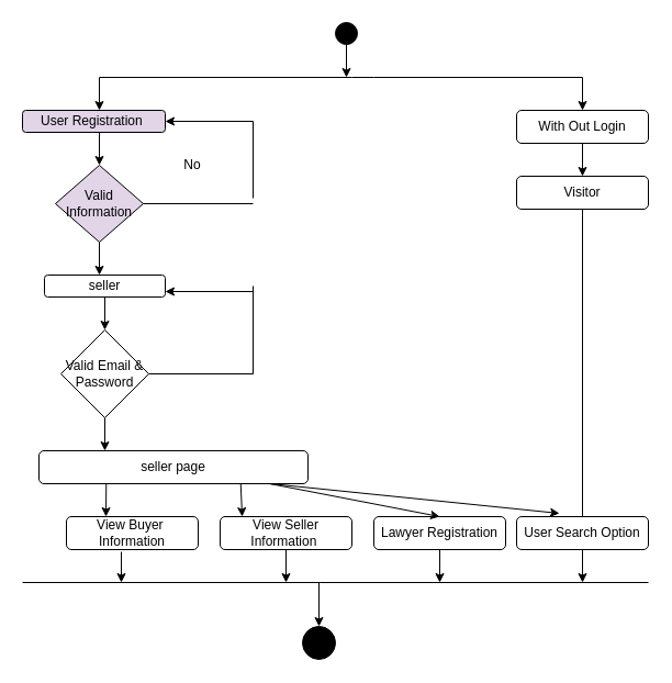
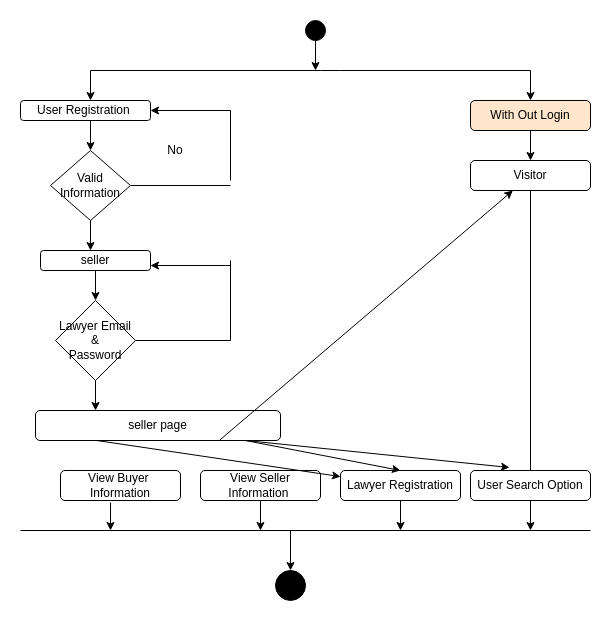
  <mxCell id="0" />
  <mxCell id="1" parent="0" />
  <mxCell id="2" value="" style="ellipse;whiteSpace=wrap;html=1;aspect=fixed;fillColor=#000000;" vertex="1" parent="1"><mxGeometry x="305" y="20" width="20" height="20" as="geometry" /></mxCell>
  <mxCell id="3" value="" style="endArrow=classic;html=1;exitX=0.5;exitY=1;exitDx=0;exitDy=0;" edge="1" parent="1" source="2"><mxGeometry width="50" height="50" relative="1" as="geometry"><mxPoint x="370" y="280" as="sourcePoint" /><mxPoint x="315" y="70" as="targetPoint" /></mxGeometry></mxCell>
  <mxCell id="4" value="" style="endArrow=none;html=1;" edge="1" parent="1"><mxGeometry width="50" height="50" relative="1" as="geometry"><mxPoint x="90" y="70" as="sourcePoint" /><mxPoint x="530" y="70" as="targetPoint" /><Array as="points"><mxPoint x="330" y="70" /></Array></mxGeometry></mxCell>
  <mxCell id="5" value="" style="endArrow=classic;html=1;" edge="1" parent="1"><mxGeometry width="50" height="50" relative="1" as="geometry"><mxPoint x="530" y="70" as="sourcePoint" /><mxPoint x="530" y="100" as="targetPoint" /></mxGeometry></mxCell>
  <mxCell id="6" value="" style="endArrow=classic;html=1;" edge="1" parent="1"><mxGeometry width="50" height="50" relative="1" as="geometry"><mxPoint x="90" y="70" as="sourcePoint" /><mxPoint x="90" y="100" as="targetPoint" /></mxGeometry></mxCell>
- <mxCell id="7" value="User Registration&amp;nbsp;" style="rounded=1;whiteSpace=wrap;html=1;strokeColor=#000000;fillColor=#e1d5e7;" vertex="1" parent="1"><mxGeometry x="20" y="100" width="130" height="20" as="geometry" /></mxCell>
+ <mxCell id="7" value="User Registration&amp;nbsp;" style="rounded=1;whiteSpace=wrap;html=1;strokeColor=#000000;" vertex="1" parent="1"><mxGeometry x="20" y="100" width="130" height="20" as="geometry" /></mxCell>
  <mxCell id="8" value="" style="endArrow=classic;html=1;fontStyle=1" edge="1" parent="1"><mxGeometry width="50" height="50" relative="1" as="geometry"><mxPoint x="90" y="120" as="sourcePoint" /><mxPoint x="90" y="150" as="targetPoint" /></mxGeometry></mxCell>
- <mxCell id="9" value="Valid&lt;br&gt;Information" style="rhombus;whiteSpace=wrap;html=1;strokeColor=#000000;fillColor=#e1d5e7;" vertex="1" parent="1"><mxGeometry x="50" y="150" width="80" height="70" as="geometry" /></mxCell>
+ <mxCell id="9" value="Valid&lt;br&gt;Information" style="rhombus;whiteSpace=wrap;html=1;strokeColor=#000000;" vertex="1" parent="1"><mxGeometry x="50" y="150" width="80" height="70" as="geometry" /></mxCell>
  <mxCell id="10" value="" style="endArrow=none;html=1;exitX=1;exitY=0.5;exitDx=0;exitDy=0;" edge="1" parent="1" source="9"><mxGeometry width="50" height="50" relative="1" as="geometry"><mxPoint x="370" y="270" as="sourcePoint" /><mxPoint x="230" y="185" as="targetPoint" /></mxGeometry></mxCell>
  <mxCell id="11" value="" style="endArrow=classic;html=1;entryX=1;entryY=0.5;entryDx=0;entryDy=0;" edge="1" parent="1" target="7"><mxGeometry width="50" height="50" relative="1" as="geometry"><mxPoint x="230" y="110" as="sourcePoint" /><mxPoint x="420" y="220" as="targetPoint" /></mxGeometry></mxCell>
  <mxCell id="12" value="" style="endArrow=none;html=1;" edge="1" parent="1"><mxGeometry width="50" height="50" relative="1" as="geometry"><mxPoint x="230" y="180" as="sourcePoint" /><mxPoint x="230" y="110" as="targetPoint" /></mxGeometry></mxCell>
  <mxCell id="13" value="No" style="text;html=1;strokeColor=none;fillColor=none;align=center;verticalAlign=middle;whiteSpace=wrap;rounded=0;" vertex="1" parent="1"><mxGeometry x="155" y="140" width="40" height="20" as="geometry" /></mxCell>
  <mxCell id="14" value="" style="endArrow=classic;html=1;exitX=0.5;exitY=1;exitDx=0;exitDy=0;" edge="1" parent="1" source="9"><mxGeometry width="50" height="50" relative="1" as="geometry"><mxPoint x="100" y="130" as="sourcePoint" /><mxPoint x="90" y="250" as="targetPoint" /></mxGeometry></mxCell>
  <mxCell id="15" value="seller" style="rounded=1;whiteSpace=wrap;html=1;strokeColor=#000000;" vertex="1" parent="1"><mxGeometry x="40" y="250" width="110" height="20" as="geometry" /></mxCell>
- <mxCell id="16" value="Valid Email &amp;amp;&lt;br&gt;Password" style="rhombus;whiteSpace=wrap;html=1;strokeColor=#000000;" vertex="1" parent="1"><mxGeometry x="55" y="300" width="80" height="80" as="geometry" /></mxCell>
+ <mxCell id="16" value="Lawyer Email &amp;amp;&lt;br&gt;Password" style="rhombus;whiteSpace=wrap;html=1;strokeColor=#000000;" vertex="1" parent="1"><mxGeometry x="55" y="300" width="80" height="80" as="geometry" /></mxCell>
  <mxCell id="17" value="" style="endArrow=classic;html=1;exitX=0.5;exitY=1;exitDx=0;exitDy=0;" edge="1" parent="1" source="15"><mxGeometry width="50" height="50" relative="1" as="geometry"><mxPoint x="370" y="270" as="sourcePoint" /><mxPoint x="95" y="300" as="targetPoint" /></mxGeometry></mxCell>
  <mxCell id="18" value="" style="endArrow=classic;html=1;entryX=1;entryY=0.75;entryDx=0;entryDy=0;" edge="1" parent="1" target="15"><mxGeometry width="50" height="50" relative="1" as="geometry"><mxPoint x="230" y="265" as="sourcePoint" /><mxPoint x="420" y="220" as="targetPoint" /></mxGeometry></mxCell>
  <mxCell id="19" value="" style="endArrow=none;html=1;" edge="1" parent="1"><mxGeometry width="50" height="50" relative="1" as="geometry"><mxPoint x="230" y="260" as="sourcePoint" /><mxPoint x="230" y="340" as="targetPoint" /></mxGeometry></mxCell>
  <mxCell id="20" value="" style="endArrow=none;html=1;exitX=1;exitY=0.5;exitDx=0;exitDy=0;" edge="1" parent="1" source="16"><mxGeometry width="50" height="50" relative="1" as="geometry"><mxPoint x="370" y="270" as="sourcePoint" /><mxPoint x="230" y="340" as="targetPoint" /></mxGeometry></mxCell>
  <mxCell id="21" value="seller page" style="rounded=1;whiteSpace=wrap;html=1;" vertex="1" parent="1"><mxGeometry x="35" y="410" width="245" height="30" as="geometry" /></mxCell>
  <mxCell id="22" value="" style="endArrow=classic;html=1;exitX=0.5;exitY=1;exitDx=0;exitDy=0;" edge="1" parent="1" source="16"><mxGeometry width="50" height="50" relative="1" as="geometry"><mxPoint x="360" y="420" as="sourcePoint" /><mxPoint x="95" y="410" as="targetPoint" /></mxGeometry></mxCell>
- <mxCell id="23" value="With Out Login" style="rounded=1;whiteSpace=wrap;html=1;" vertex="1" parent="1"><mxGeometry x="470" y="100" width="120" height="30" as="geometry" /></mxCell>
+ <mxCell id="23" value="With Out Login" style="rounded=1;whiteSpace=wrap;html=1;fillColor=#ffe6cc;" vertex="1" parent="1"><mxGeometry x="470" y="100" width="120" height="30" as="geometry" /></mxCell>
  <mxCell id="24" value="" style="endArrow=classic;html=1;exitX=0.5;exitY=1;exitDx=0;exitDy=0;" edge="1" parent="1" source="23"><mxGeometry width="50" height="50" relative="1" as="geometry"><mxPoint x="360" y="350" as="sourcePoint" /><mxPoint x="530" y="160" as="targetPoint" /></mxGeometry></mxCell>
  <mxCell id="25" value="Visitor" style="rounded=1;whiteSpace=wrap;html=1;" vertex="1" parent="1"><mxGeometry x="470" y="160" width="120" height="30" as="geometry" /></mxCell>
  <mxCell id="26" value="" style="endArrow=none;html=1;entryX=0.5;entryY=1;entryDx=0;entryDy=0;" edge="1" parent="1" target="25"><mxGeometry width="50" height="50" relative="1" as="geometry"><mxPoint x="530" y="470" as="sourcePoint" /><mxPoint x="410" y="300" as="targetPoint" /></mxGeometry></mxCell>
  <mxCell id="27" value="View Buyer&amp;nbsp;&lt;br&gt;Information" style="rounded=1;whiteSpace=wrap;html=1;" vertex="1" parent="1"><mxGeometry x="60" y="470" width="120" height="30" as="geometry" /></mxCell>
  <mxCell id="28" value="View Seller&lt;br&gt;Information&amp;nbsp;" style="rounded=1;whiteSpace=wrap;html=1;" vertex="1" parent="1"><mxGeometry x="200" y="470" width="120" height="30" as="geometry" /></mxCell>
  <mxCell id="29" value="Lawyer Registration" style="rounded=1;whiteSpace=wrap;html=1;" vertex="1" parent="1"><mxGeometry x="340" y="470" width="120" height="30" as="geometry" /></mxCell>
  <mxCell id="30" value="User Search Option" style="rounded=1;whiteSpace=wrap;html=1;" vertex="1" parent="1"><mxGeometry x="470" y="470" width="120" height="30" as="geometry" /></mxCell>
  <mxCell id="31" value="" style="endArrow=classic;html=1;" edge="1" parent="1" source="30"><mxGeometry width="50" height="50" relative="1" as="geometry"><mxPoint x="360" y="400" as="sourcePoint" /><mxPoint x="530" y="530" as="targetPoint" /></mxGeometry></mxCell>
- <mxCell id="32" value="" style="endArrow=classic;html=1;exitX=0.25;exitY=1;exitDx=0;exitDy=0;entryX=0.3;entryY=0;entryDx=0;entryDy=0;entryPerimeter=0;" edge="1" parent="1" source="21" target="27"><mxGeometry width="50" height="50" relative="1" as="geometry"><mxPoint x="360" y="390" as="sourcePoint" /><mxPoint x="96" y="460" as="targetPoint" /></mxGeometry></mxCell>
- <mxCell id="33" value="" style="endArrow=classic;html=1;exitX=0.75;exitY=1;exitDx=0;exitDy=0;entryX=0.167;entryY=0;entryDx=0;entryDy=0;entryPerimeter=0;" edge="1" parent="1" source="21" target="28"><mxGeometry width="50" height="50" relative="1" as="geometry"><mxPoint x="360" y="390" as="sourcePoint" /><mxPoint x="410" y="340" as="targetPoint" /></mxGeometry></mxCell>
+ <mxCell id="32" value="" style="endArrow=classic;html=1;exitX=0.25;exitY=1;exitDx=0;exitDy=0;" edge="1" parent="1" source="21" target="29"><mxGeometry width="50" height="50" relative="1" as="geometry"><mxPoint x="360" y="390" as="sourcePoint" /><mxPoint x="96" y="460" as="targetPoint" /></mxGeometry></mxCell>
+ <mxCell id="33" value="" style="endArrow=classic;html=1;exitX=0.75;exitY=1;exitDx=0;exitDy=0;" edge="1" parent="1" source="21" target="25"><mxGeometry width="50" height="50" relative="1" as="geometry"><mxPoint x="360" y="390" as="sourcePoint" /><mxPoint x="410" y="340" as="targetPoint" /></mxGeometry></mxCell>
  <mxCell id="34" value="" style="endArrow=classic;html=1;entryX=0.5;entryY=0;entryDx=0;entryDy=0;" edge="1" parent="1" target="29"><mxGeometry width="50" height="50" relative="1" as="geometry"><mxPoint x="245" y="440" as="sourcePoint" /><mxPoint x="410" y="340" as="targetPoint" /></mxGeometry></mxCell>
  <mxCell id="35" value="" style="endArrow=classic;html=1;entryX=0.325;entryY=-0.1;entryDx=0;entryDy=0;entryPerimeter=0;" edge="1" parent="1" target="30"><mxGeometry width="50" height="50" relative="1" as="geometry"><mxPoint x="245" y="440" as="sourcePoint" /><mxPoint x="410" y="340" as="targetPoint" /></mxGeometry></mxCell>
  <mxCell id="36" value="" style="endArrow=classic;html=1;exitX=0.417;exitY=1.067;exitDx=0;exitDy=0;exitPerimeter=0;" edge="1" parent="1" source="27"><mxGeometry width="50" height="50" relative="1" as="geometry"><mxPoint x="360" y="390" as="sourcePoint" /><mxPoint x="110" y="530" as="targetPoint" /></mxGeometry></mxCell>
  <mxCell id="37" value="" style="endArrow=classic;html=1;exitX=0.5;exitY=1;exitDx=0;exitDy=0;" edge="1" parent="1" source="28"><mxGeometry width="50" height="50" relative="1" as="geometry"><mxPoint x="120.04" y="512.01" as="sourcePoint" /><mxPoint x="260" y="530" as="targetPoint" /></mxGeometry></mxCell>
  <mxCell id="38" value="" style="endArrow=classic;html=1;exitX=0.5;exitY=1;exitDx=0;exitDy=0;" edge="1" parent="1" source="29"><mxGeometry width="50" height="50" relative="1" as="geometry"><mxPoint x="130.04" y="522.01" as="sourcePoint" /><mxPoint x="400" y="530" as="targetPoint" /></mxGeometry></mxCell>
  <mxCell id="39" value="" style="endArrow=none;html=1;" edge="1" parent="1"><mxGeometry width="50" height="50" relative="1" as="geometry"><mxPoint x="20" y="530" as="sourcePoint" /><mxPoint x="590" y="530" as="targetPoint" /></mxGeometry></mxCell>
  <mxCell id="40" value="" style="endArrow=classic;html=1;" edge="1" parent="1"><mxGeometry width="50" height="50" relative="1" as="geometry"><mxPoint x="290" y="530" as="sourcePoint" /><mxPoint x="290" y="570" as="targetPoint" /></mxGeometry></mxCell>
  <mxCell id="41" value="" style="ellipse;whiteSpace=wrap;html=1;aspect=fixed;fillColor=#000000;" vertex="1" parent="1"><mxGeometry x="275" y="570" width="30" height="30" as="geometry" /></mxCell>
